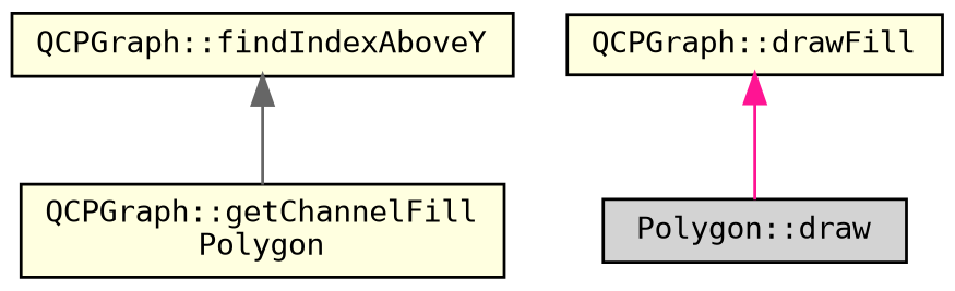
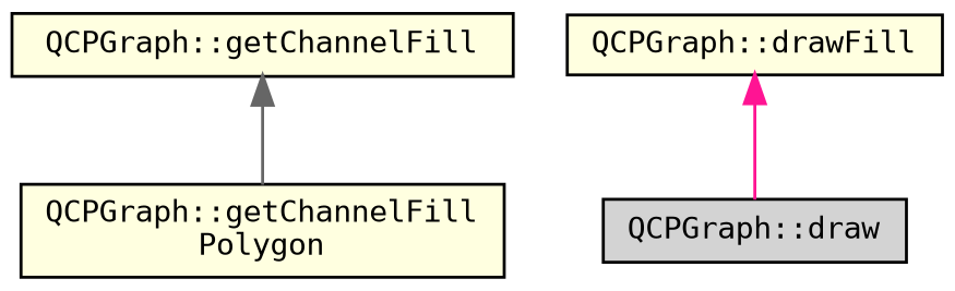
  digraph {
    fontname="DejaVu Sans Mono"
    rankdir=TB
    node [color=black fillcolor=lightyellow fontname="DejaVu Sans Mono" fontsize=10 shape=record style=filled]
    edge [dir=back fontname="DejaVu Sans Mono" fontsize=10 labelfontname=Helvetica labelfontsize=10 style=solid]
-   n1 [fontcolor=black height=0.2 label="QCPGraph::findIndexAboveY" width=0.4]
+   n1 [fontcolor=black height=0.2 label="QCPGraph::getChannelFill" width=0.4]
    n2 [height=0.2 label="QCPGraph::getChannelFill\lPolygon" width=0.4]
    n3 [height=0.2 label="QCPGraph::drawFill" width=0.4]
-   n4 [fillcolor=lightgrey height=0.2 label="Polygon::draw" width=0.4]
+   n4 [fillcolor=lightgrey height=0.2 label="QCPGraph::draw" width=0.4]
    n1 -> n2 [color=gray40]
    n3 -> n4 [color=deeppink]
  }
